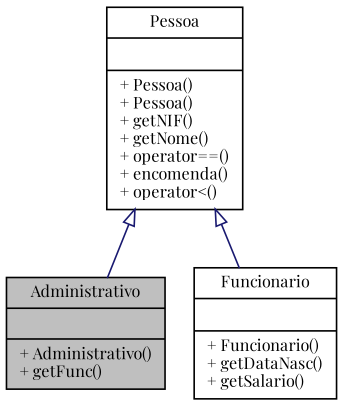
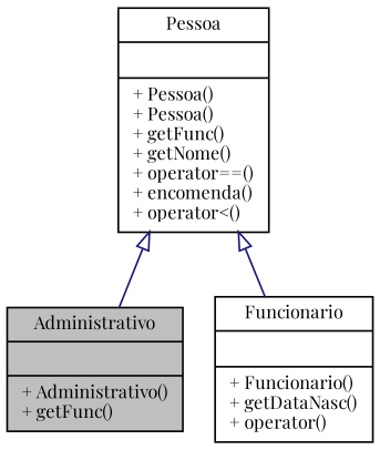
  digraph {
    fontname="Playfair Display"
    node [color=black fillcolor=white fontname="Playfair Display" fontsize=10 shape=record style=filled]
    edge [arrowtail=onormal color=midnightblue dir=back fontname="Playfair Display" fontsize=10 labelfontname=Helvetica labelfontsize=10 style=solid]
    n1 [fillcolor=grey75 fontcolor=black height=0.2 label="{Administrativo\n||+ Administrativo()\l+ getFunc()\l}" width=0.4]
-   n2 [height=0.2 label="{Funcionario\n||+ Funcionario()\l+ getDataNasc()\l+ getSalario()\l}" width=0.4]
-   n3 [height=0.2 label="{Pessoa\n||+ Pessoa()\l+ Pessoa()\l+ getNIF()\l+ getNome()\l+ operator==()\l+ encomenda()\l+ operator\<()\l}" width=0.4]
+   n2 [height=0.2 label="{Funcionario\n||+ Funcionario()\l+ getDataNasc()\l+ operator()\l}" width=0.4]
+   n3 [height=0.2 label="{Pessoa\n||+ Pessoa()\l+ Pessoa()\l+ getFunc()\l+ getNome()\l+ operator==()\l+ encomenda()\l+ operator\<()\l}" width=0.4]
    n3 -> n1
    n3 -> n2
  }
